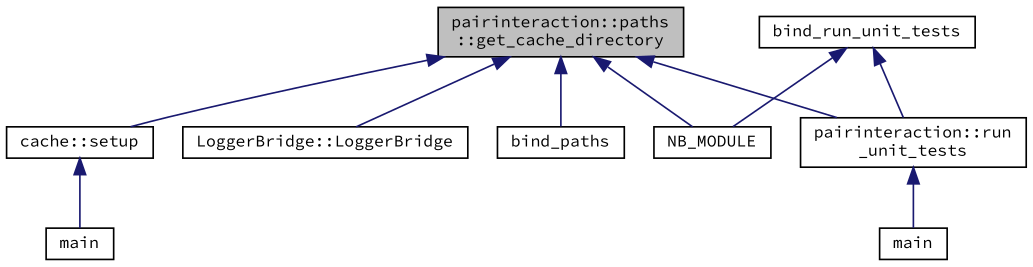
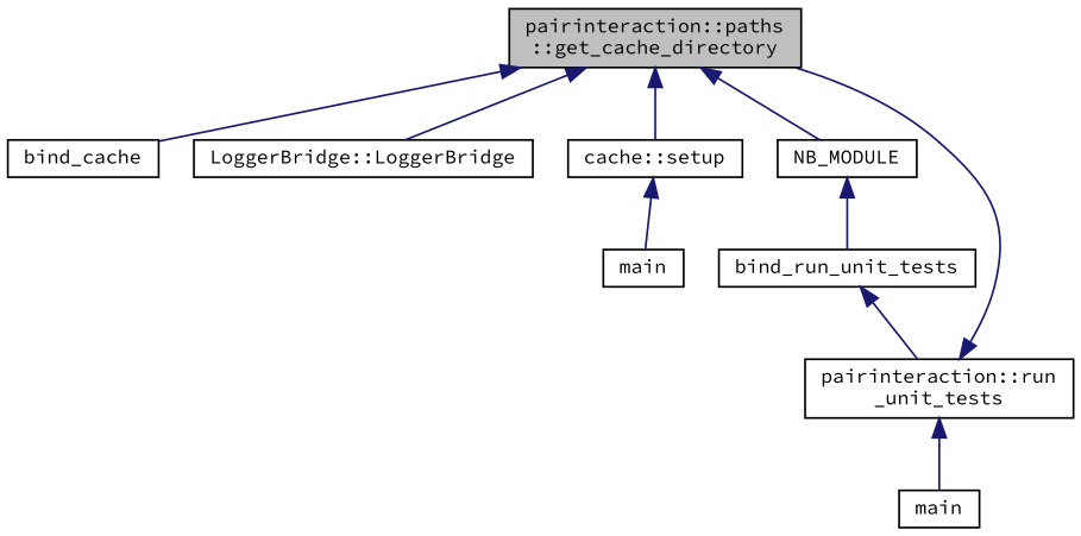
  digraph {
    fontname="Source Code Pro"
    rankdir=TB
    node [color=black fontname="Source Code Pro" fontsize=10 shape=record]
    edge [color=midnightblue dir=back fontname="Source Code Pro" fontsize=10 labelfontname=Helvetica labelfontsize=10 style=solid]
    n1 [fillcolor=grey75 fontcolor=black height=0.2 label="pairinteraction::paths\l::get_cache_directory" style=filled width=0.4]
-   n2 [height=0.2 label=bind_paths width=0.4]
+   n2 [height=0.2 label=bind_cache width=0.4]
    n3 [height=0.2 label="LoggerBridge::LoggerBridge" width=0.4]
    n4 [height=0.2 label="pairinteraction::run\l_unit_tests" width=0.4]
    n5 [height=0.2 label="cache::setup" width=0.4]
    n6 [height=0.2 label=NB_MODULE width=0.4]
    n7 [height=0.2 label=main width=0.4]
    n8 [height=0.2 label=main width=0.4]
    n9 [height=0.2 label=bind_run_unit_tests width=0.4]
    n1 -> n2
    n1 -> n3
-   n1 -> n4
+   n4 -> n1
    n1 -> n5
    n1 -> n6
    n4 -> n7
    n5 -> n8
    n9 -> n4
-   n9 -> n6
+   n6 -> n9
  }
